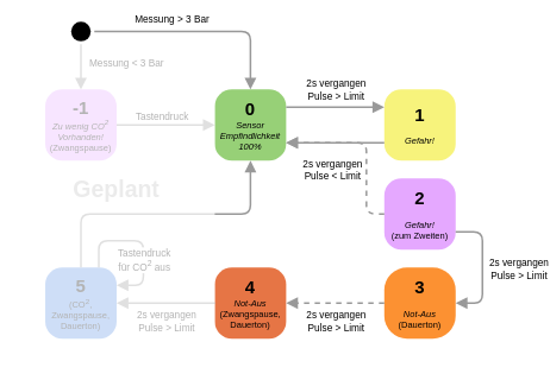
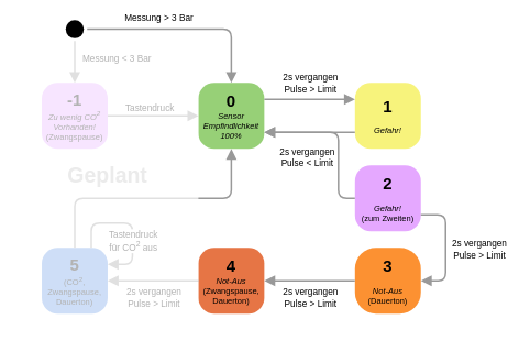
  <mxCell id="0" />
  <mxCell id="1" parent="0" />
  <mxCell id="2" value="" style="ellipse;html=1;shape=startState;fillColor=#000000;strokeColor=none;rounded=1;shadow=0;comic=0;labelBackgroundColor=none;fontFamily=Verdana;fontSize=12;fontColor=#000000;align=center;direction=south;" parent="1" vertex="1"><mxGeometry x="75" y="20" width="30" height="30" as="geometry" /></mxCell>
  <mxCell id="3" value="&lt;div&gt;&lt;b&gt;&lt;font style=&quot;font-size: 20px;&quot;&gt;0&lt;/font&gt;&lt;/b&gt;&lt;/div&gt;&lt;div style=&quot;font-size: 10px;&quot;&gt;&lt;i&gt;Sensor Empfindlichkeit 100%&lt;/i&gt;&lt;br&gt;&lt;/div&gt;" style="rounded=1;whiteSpace=wrap;html=1;arcSize=24;fillColor=#97D077;strokeColor=none;shadow=0;comic=0;labelBackgroundColor=none;fontFamily=Helvetica;fontSize=12;fontColor=#000000;align=center;glass=0;" parent="1" vertex="1"><mxGeometry x="240" y="100" width="80" height="80" as="geometry" /></mxCell>
  <mxCell id="4" style="edgeStyle=orthogonalEdgeStyle;html=1;labelBackgroundColor=none;endArrow=block;endSize=8;strokeColor=#999999;fontFamily=Verdana;fontSize=12;align=left;strokeWidth=2;endFill=1;" parent="1" source="2" target="3" edge="1"><mxGeometry relative="1" as="geometry" /></mxCell>
  <mxCell id="5" value="Messung &amp;gt; 3 Bar" style="edgeLabel;html=1;align=center;verticalAlign=middle;resizable=0;points=[];" parent="4" vertex="1" connectable="0"><mxGeometry x="-0.086" y="-2" relative="1" as="geometry"><mxPoint x="-24" y="-17" as="offset" /></mxGeometry></mxCell>
  <mxCell id="6" value="&lt;div&gt;&lt;b&gt;&lt;font style=&quot;font-size: 20px;&quot;&gt;1&lt;/font&gt;&lt;/b&gt;&lt;/div&gt;&lt;div style=&quot;font-size: 10px;&quot;&gt;&lt;br&gt;&lt;/div&gt;&lt;div style=&quot;font-size: 10px;&quot;&gt;&lt;i&gt;Gefahr!&lt;/i&gt;&lt;br&gt;&lt;/div&gt;" style="rounded=1;whiteSpace=wrap;html=1;arcSize=24;fillColor=#F7F37C;strokeColor=none;shadow=0;comic=0;labelBackgroundColor=none;fontFamily=Helvetica;fontSize=12;fontColor=#000000;align=center;glass=0;" parent="1" vertex="1"><mxGeometry x="430" y="100" width="80" height="80" as="geometry" /></mxCell>
  <mxCell id="7" value="&lt;div&gt;&lt;b&gt;&lt;font style=&quot;font-size: 20px&quot;&gt;3&lt;/font&gt;&lt;/b&gt;&lt;/div&gt;&lt;div style=&quot;font-size: 10px&quot;&gt;&lt;br&gt;&lt;/div&gt;&lt;div style=&quot;font-size: 10px&quot;&gt;&lt;i&gt;Not-Aus&lt;/i&gt;&lt;br&gt;(Dauerton)&lt;br&gt;&lt;/div&gt;" style="rounded=1;whiteSpace=wrap;html=1;arcSize=32;fillColor=#FC9132;strokeColor=none;shadow=0;comic=0;labelBackgroundColor=none;fontFamily=Helvetica;fontSize=12;fontColor=#000000;align=center;glass=0;" parent="1" vertex="1"><mxGeometry x="430" y="300" width="80" height="80" as="geometry" /></mxCell>
  <mxCell id="8" value="&lt;div&gt;&lt;b&gt;&lt;font style=&quot;font-size: 20px;&quot;&gt;4&lt;/font&gt;&lt;/b&gt;&lt;/div&gt;&lt;div style=&quot;font-size: 10px;&quot;&gt;&lt;i&gt;Not-Aus&lt;/i&gt;&lt;br&gt;(Zwangspause, Dauerton)&lt;br&gt;&lt;/div&gt;" style="rounded=1;whiteSpace=wrap;html=1;arcSize=24;fillColor=#E67545;strokeColor=none;shadow=0;comic=0;labelBackgroundColor=none;fontFamily=Helvetica;fontSize=12;fontColor=#000000;align=center;glass=0;" parent="1" vertex="1"><mxGeometry x="240" y="300" width="80" height="80" as="geometry" /></mxCell>
  <mxCell id="9" style="edgeStyle=orthogonalEdgeStyle;html=1;labelBackgroundColor=none;endArrow=block;endSize=8;strokeColor=#999999;fontFamily=Verdana;fontSize=12;align=left;strokeWidth=2;endFill=1;entryX=0;entryY=0.25;entryDx=0;entryDy=0;exitX=1;exitY=0.25;exitDx=0;exitDy=0;" parent="1" source="3" target="6" edge="1"><mxGeometry relative="1" as="geometry"><mxPoint x="130" y="150" as="sourcePoint" /><mxPoint x="210" y="150" as="targetPoint" /></mxGeometry></mxCell>
  <mxCell id="10" value="2s vergangen&lt;br&gt;Pulse &amp;gt; Limit" style="edgeLabel;html=1;align=center;verticalAlign=middle;resizable=0;points=[];" parent="9" vertex="1" connectable="0"><mxGeometry x="0.022" relative="1" as="geometry"><mxPoint x="-1" y="-20" as="offset" /></mxGeometry></mxCell>
  <mxCell id="11" style="edgeStyle=orthogonalEdgeStyle;html=1;labelBackgroundColor=none;endArrow=block;endSize=8;strokeColor=#999999;fontFamily=Verdana;fontSize=12;align=left;strokeWidth=2;endFill=1;entryX=1;entryY=0.75;entryDx=0;entryDy=0;exitX=0;exitY=0.75;exitDx=0;exitDy=0;" parent="1" source="6" target="3" edge="1"><mxGeometry relative="1" as="geometry"><mxPoint x="330" y="130" as="sourcePoint" /><mxPoint x="430" y="130" as="targetPoint" /></mxGeometry></mxCell>
  <mxCell id="12" value="2s vergangen&lt;br&gt;Pulse &amp;lt; Limit" style="edgeLabel;html=1;align=center;verticalAlign=middle;resizable=0;points=[];" parent="11" vertex="1" connectable="0"><mxGeometry x="0.022" relative="1" as="geometry"><mxPoint x="-3" y="30" as="offset" /></mxGeometry></mxCell>
  <mxCell id="13" value="&lt;div&gt;&lt;b&gt;&lt;font style=&quot;font-size: 20px;&quot;&gt;2&lt;/font&gt;&lt;/b&gt;&lt;/div&gt;&lt;div style=&quot;font-size: 10px;&quot;&gt;&lt;br&gt;&lt;/div&gt;&lt;div style=&quot;font-size: 10px;&quot;&gt;&lt;i&gt;Gefahr!&lt;/i&gt;&lt;br&gt; (zum Zweiten)&lt;br&gt;&lt;/div&gt;" style="rounded=1;whiteSpace=wrap;html=1;arcSize=24;fillColor=#e5a8ff;strokeColor=none;shadow=0;comic=0;labelBackgroundColor=none;fontFamily=Helvetica;fontSize=12;fontColor=#000000;align=center;glass=0;" parent="1" vertex="1"><mxGeometry x="430" y="200" width="80" height="80" as="geometry" /></mxCell>
- <mxCell id="14" style="edgeStyle=orthogonalEdgeStyle;html=1;labelBackgroundColor=none;endArrow=block;endSize=8;strokeColor=#999999;fontFamily=Verdana;fontSize=12;align=left;strokeWidth=2;endFill=1;exitX=0;exitY=0.5;exitDx=0;exitDy=0;entryX=1;entryY=0.75;entryDx=0;entryDy=0;dashed=1;" parent="1" source="13" target="3" edge="1"><mxGeometry relative="1" as="geometry"><mxPoint x="500" y="280" as="sourcePoint" /><mxPoint x="260" y="240" as="targetPoint" /><Array as="points"><mxPoint x="410" y="240" /><mxPoint x="410" y="160" /></Array></mxGeometry></mxCell>
+ <mxCell id="14" style="edgeStyle=orthogonalEdgeStyle;html=1;labelBackgroundColor=none;endArrow=block;endSize=8;strokeColor=#999999;fontFamily=Verdana;fontSize=12;align=left;strokeWidth=2;endFill=1;exitX=0;exitY=0.5;exitDx=0;exitDy=0;entryX=1;entryY=0.75;entryDx=0;entryDy=0;" parent="1" source="13" target="3" edge="1"><mxGeometry relative="1" as="geometry"><mxPoint x="500" y="280" as="sourcePoint" /><mxPoint x="260" y="240" as="targetPoint" /><Array as="points"><mxPoint x="410" y="240" /><mxPoint x="410" y="160" /></Array></mxGeometry></mxCell>
  <mxCell id="15" style="edgeStyle=orthogonalEdgeStyle;html=1;labelBackgroundColor=none;endArrow=block;endSize=8;strokeColor=#999999;fontFamily=Verdana;fontSize=12;align=left;strokeWidth=2;endFill=1;exitX=1;exitY=0.75;exitDx=0;exitDy=0;entryX=1;entryY=0.5;entryDx=0;entryDy=0;" parent="1" source="13" target="7" edge="1"><mxGeometry relative="1" as="geometry"><mxPoint x="525" y="250" as="sourcePoint" /><mxPoint x="525" y="330" as="targetPoint" /><Array as="points"><mxPoint x="540" y="260" /><mxPoint x="540" y="340" /></Array></mxGeometry></mxCell>
  <mxCell id="16" value="2s vergangen&lt;br&gt;Pulse &amp;gt; Limit" style="edgeLabel;html=1;align=center;verticalAlign=middle;resizable=0;points=[];" parent="15" vertex="1" connectable="0"><mxGeometry x="0.022" relative="1" as="geometry"><mxPoint x="40" y="-1" as="offset" /></mxGeometry></mxCell>
- <mxCell id="17" style="edgeStyle=orthogonalEdgeStyle;html=1;labelBackgroundColor=none;endArrow=block;endSize=8;strokeColor=#999999;fontFamily=Verdana;fontSize=12;align=left;strokeWidth=2;endFill=1;entryX=1;entryY=0.5;entryDx=0;entryDy=0;exitX=0;exitY=0.5;exitDx=0;exitDy=0;dashed=1;" parent="1" source="7" target="8" edge="1"><mxGeometry relative="1" as="geometry"><mxPoint x="390" y="290" as="sourcePoint" /><mxPoint x="330" y="480" as="targetPoint" /><Array as="points"><mxPoint x="380" y="340" /><mxPoint x="380" y="340" /></Array></mxGeometry></mxCell>
+ <mxCell id="17" style="edgeStyle=orthogonalEdgeStyle;html=1;labelBackgroundColor=none;endArrow=block;endSize=8;strokeColor=#999999;fontFamily=Verdana;fontSize=12;align=left;strokeWidth=2;endFill=1;entryX=1;entryY=0.5;entryDx=0;entryDy=0;exitX=0;exitY=0.5;exitDx=0;exitDy=0;" parent="1" source="7" target="8" edge="1"><mxGeometry relative="1" as="geometry"><mxPoint x="390" y="290" as="sourcePoint" /><mxPoint x="330" y="480" as="targetPoint" /><Array as="points"><mxPoint x="380" y="340" /><mxPoint x="380" y="340" /></Array></mxGeometry></mxCell>
  <mxCell id="18" value="2s vergangen&lt;br&gt;Pulse &amp;gt; Limit" style="edgeLabel;html=1;align=center;verticalAlign=middle;resizable=0;points=[];" parent="17" vertex="1" connectable="0"><mxGeometry x="0.022" relative="1" as="geometry"><mxPoint x="1" y="20" as="offset" /></mxGeometry></mxCell>
  <mxCell id="19" value="&lt;div&gt;&lt;b&gt;&lt;font style=&quot;font-size: 20px&quot;&gt;5&lt;/font&gt;&lt;/b&gt;&lt;/div&gt;&lt;div style=&quot;font-size: 10px&quot;&gt;(CO&lt;sup&gt;2&lt;/sup&gt;,&lt;br&gt;Zwangspause,&lt;br&gt;Dauerton)&lt;br&gt;&lt;/div&gt;" style="rounded=1;whiteSpace=wrap;html=1;arcSize=24;fillColor=#5A92E6;strokeColor=none;shadow=0;comic=0;labelBackgroundColor=none;fontFamily=Helvetica;fontSize=12;fontColor=#000000;align=center;glass=0;" parent="1" vertex="1"><mxGeometry x="50" y="300" width="80" height="80" as="geometry" /></mxCell>
  <mxCell id="20" style="edgeStyle=orthogonalEdgeStyle;html=1;labelBackgroundColor=none;endArrow=block;endSize=8;strokeColor=#999999;fontFamily=Verdana;fontSize=12;align=left;strokeWidth=2;endFill=1;entryX=1;entryY=0.5;entryDx=0;entryDy=0;exitX=0;exitY=0.5;exitDx=0;exitDy=0;" parent="1" source="8" target="19" edge="1"><mxGeometry relative="1" as="geometry"><mxPoint x="225" y="350" as="sourcePoint" /><mxPoint x="105" y="350" as="targetPoint" /><Array as="points"><mxPoint x="190" y="340" /><mxPoint x="190" y="340" /></Array></mxGeometry></mxCell>
  <mxCell id="21" value="2s vergangen&lt;br&gt;Pulse &amp;gt; Limit" style="edgeLabel;html=1;align=center;verticalAlign=middle;resizable=0;points=[];" parent="20" vertex="1" connectable="0"><mxGeometry x="0.022" relative="1" as="geometry"><mxPoint x="1" y="20" as="offset" /></mxGeometry></mxCell>
  <mxCell id="22" style="edgeStyle=orthogonalEdgeStyle;html=1;labelBackgroundColor=none;endArrow=block;endSize=8;strokeColor=#999999;fontFamily=Verdana;fontSize=12;align=left;strokeWidth=2;endFill=1;exitX=0.5;exitY=0;exitDx=0;exitDy=0;entryX=0.5;entryY=1;entryDx=0;entryDy=0;" parent="1" source="19" target="3" edge="1"><mxGeometry relative="1" as="geometry"><mxPoint x="290" y="310" as="sourcePoint" /><mxPoint x="290" y="190" as="targetPoint" /><Array as="points"><mxPoint x="90" y="240" /><mxPoint x="280" y="240" /></Array></mxGeometry></mxCell>
  <mxCell id="23" value="&lt;div&gt;&lt;b&gt;&lt;font style=&quot;font-size: 20px;&quot;&gt;-1&lt;/font&gt;&lt;/b&gt;&lt;/div&gt;&lt;div style=&quot;font-size: 10px;&quot;&gt;&lt;i&gt;Zu wenig CO&lt;sup&gt;2&lt;/sup&gt; Vorhanden!&lt;/i&gt;&lt;br&gt;(Zwangspause)&lt;br&gt;&lt;/div&gt;" style="rounded=1;whiteSpace=wrap;html=1;arcSize=24;fillColor=#E5A8FF;strokeColor=none;shadow=0;comic=0;labelBackgroundColor=none;fontFamily=Helvetica;fontSize=12;fontColor=#000000;align=center;glass=0;" parent="1" vertex="1"><mxGeometry x="50" y="100" width="80" height="80" as="geometry" /></mxCell>
  <mxCell id="24" style="edgeStyle=orthogonalEdgeStyle;html=1;labelBackgroundColor=none;endArrow=block;endSize=8;strokeColor=#999999;fontFamily=Verdana;fontSize=12;align=left;strokeWidth=2;endFill=1;entryX=0.5;entryY=0;entryDx=0;entryDy=0;exitX=1;exitY=0.5;exitDx=0;exitDy=0;" parent="1" source="2" target="23" edge="1"><mxGeometry relative="1" as="geometry"><mxPoint x="150" y="60" as="sourcePoint" /><mxPoint x="220" y="80" as="targetPoint" /><Array as="points"><mxPoint x="90" y="60" /><mxPoint x="90" y="60" /></Array></mxGeometry></mxCell>
  <mxCell id="25" value="Messung &amp;lt; 3 Bar" style="edgeLabel;html=1;align=center;verticalAlign=middle;resizable=0;points=[];" parent="24" vertex="1" connectable="0"><mxGeometry x="0.022" relative="1" as="geometry"><mxPoint x="50" y="-6" as="offset" /></mxGeometry></mxCell>
  <mxCell id="26" style="edgeStyle=orthogonalEdgeStyle;html=1;labelBackgroundColor=none;endArrow=block;endSize=8;strokeColor=#999999;fontFamily=Verdana;fontSize=12;align=left;strokeWidth=2;endFill=1;exitX=1;exitY=0.5;exitDx=0;exitDy=0;entryX=0;entryY=0.5;entryDx=0;entryDy=0;" parent="1" source="23" target="3" edge="1"><mxGeometry relative="1" as="geometry"><mxPoint x="250" y="130" as="sourcePoint" /><mxPoint x="220" y="160" as="targetPoint" /></mxGeometry></mxCell>
  <mxCell id="27" value="Tastendruck" style="edgeLabel;html=1;align=center;verticalAlign=middle;resizable=0;points=[];" parent="26" vertex="1" connectable="0"><mxGeometry x="0.022" relative="1" as="geometry"><mxPoint x="-6" y="-10" as="offset" /></mxGeometry></mxCell>
  <mxCell id="28" style="edgeStyle=orthogonalEdgeStyle;html=1;labelBackgroundColor=none;endArrow=block;endSize=8;strokeColor=#999999;fontFamily=Verdana;fontSize=12;align=left;strokeWidth=2;endFill=1;exitX=0.75;exitY=0;exitDx=0;exitDy=0;entryX=1;entryY=0.25;entryDx=0;entryDy=0;" parent="1" source="19" target="19" edge="1"><mxGeometry relative="1" as="geometry"><mxPoint x="110" y="300" as="sourcePoint" /><mxPoint x="200" y="320" as="targetPoint" /><Array as="points"><mxPoint x="110" y="270" /><mxPoint x="160" y="270" /><mxPoint x="160" y="320" /></Array></mxGeometry></mxCell>
  <mxCell id="29" value="Tastendruck &lt;br&gt;für CO&lt;sup&gt;2&lt;/sup&gt; aus" style="edgeLabel;html=1;align=center;verticalAlign=middle;resizable=0;points=[];" parent="28" vertex="1" connectable="0"><mxGeometry x="0.145" y="-2" relative="1" as="geometry"><mxPoint x="2" y="9" as="offset" /></mxGeometry></mxCell>
  <mxCell id="30" value="&lt;font style=&quot;font-size: 26px&quot; color=&quot;#ebebeb&quot;&gt;&lt;b&gt;Geplant&lt;/b&gt;&lt;br&gt;&lt;br&gt;&lt;/font&gt;" style="rounded=0;whiteSpace=wrap;html=1;dashed=1;fillColor=default;strokeWidth=4;dashPattern=1 1;strokeColor=none;opacity=70;" parent="1" vertex="1"><mxGeometry x="20" y="50" width="220" height="355" as="geometry" /></mxCell>
